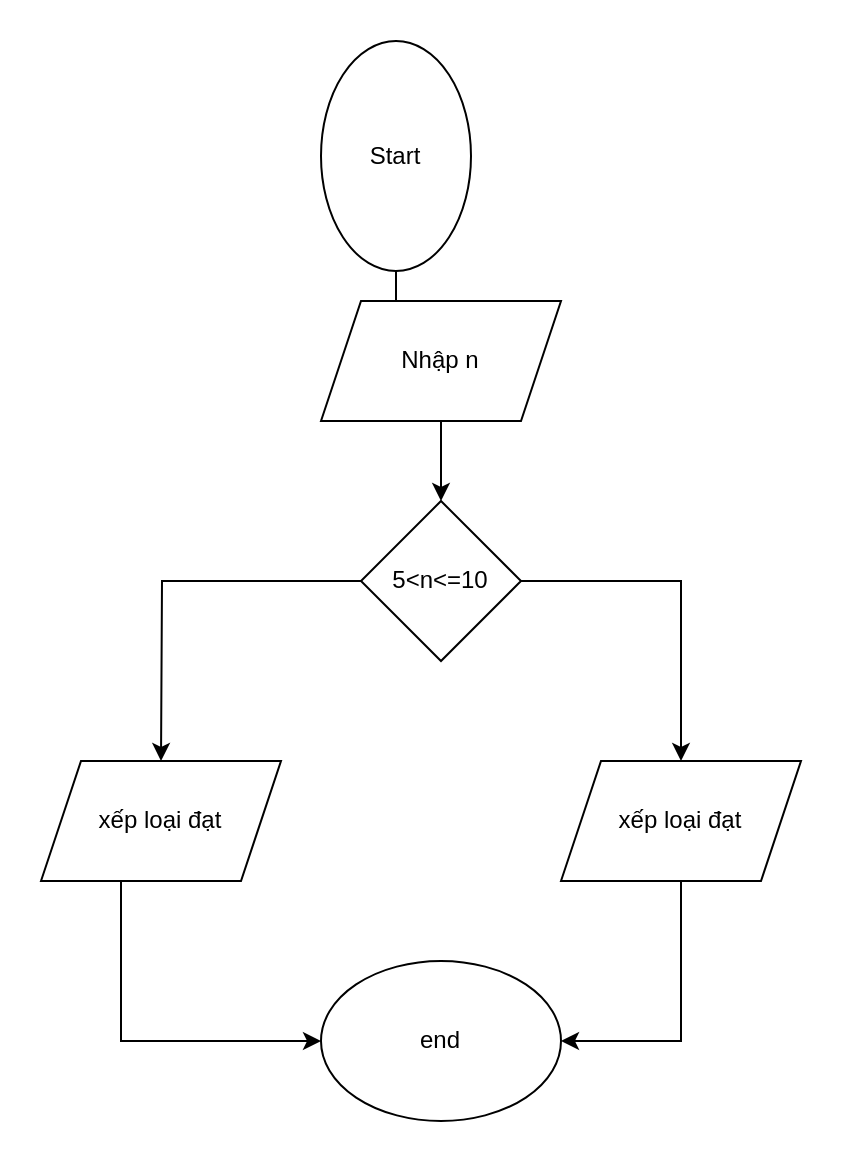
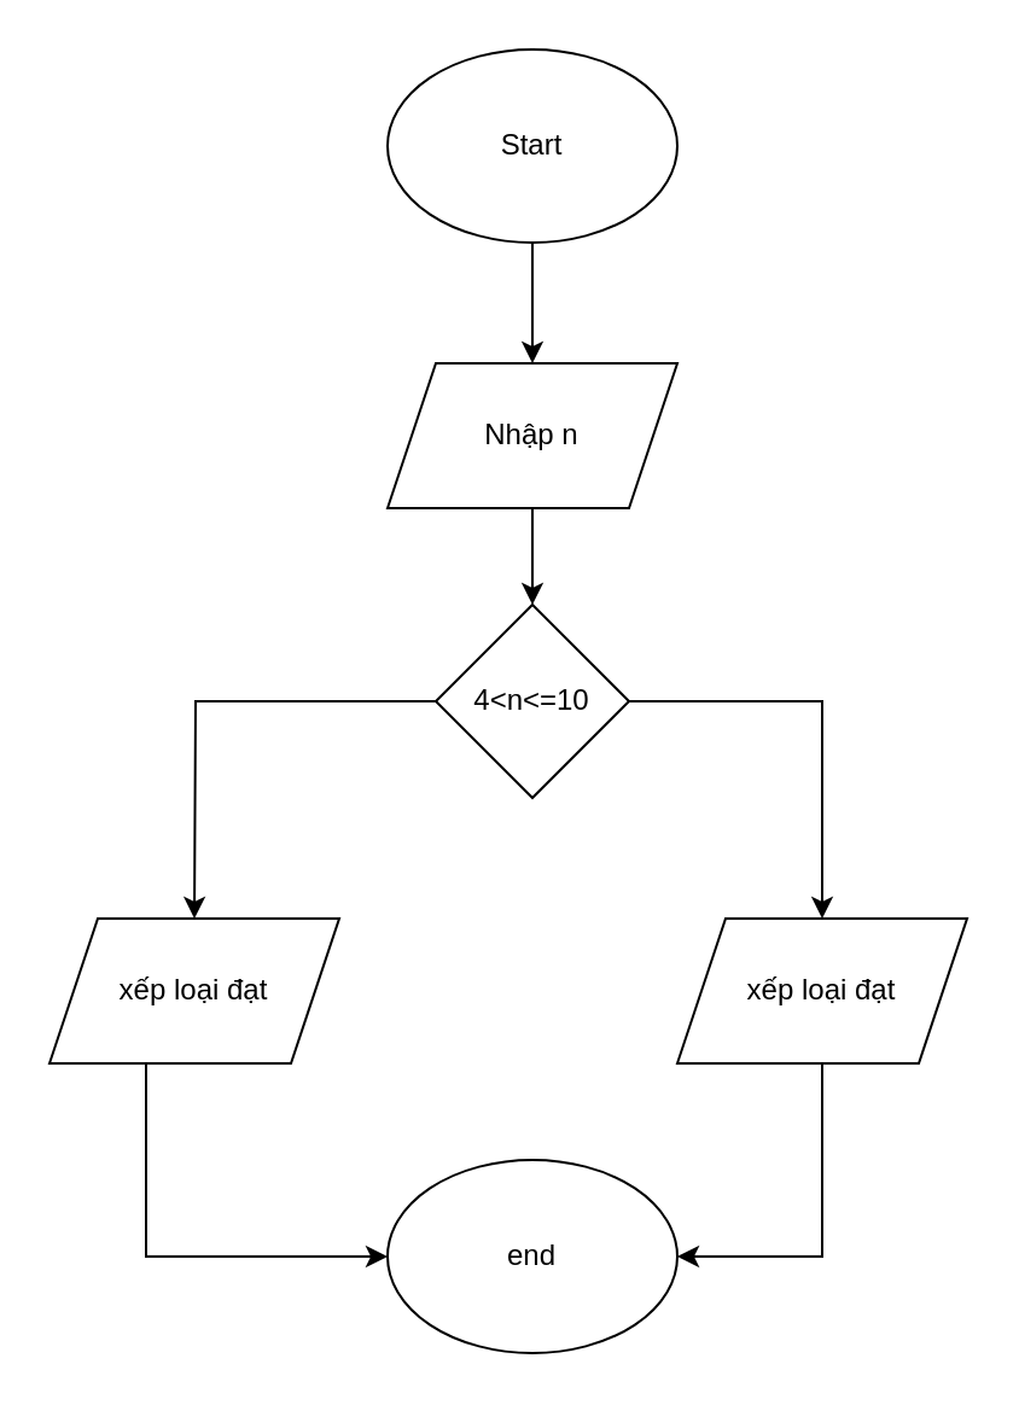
  <mxCell id="0" />
  <mxCell id="1" parent="0" />
  <mxCell id="2" style="edgeStyle=orthogonalEdgeStyle;rounded=0;orthogonalLoop=1;jettySize=auto;html=1;" edge="1" parent="1" source="3"><mxGeometry relative="1" as="geometry"><mxPoint x="220" y="150" as="targetPoint" /></mxGeometry></mxCell>
- <mxCell id="3" value="Start" style="ellipse;whiteSpace=wrap;html=1;" vertex="1" parent="1"><mxGeometry x="160" y="20" width="75" height="115" as="geometry" /></mxCell>
+ <mxCell id="3" value="Start" style="ellipse;whiteSpace=wrap;html=1;" vertex="1" parent="1"><mxGeometry x="160" y="20" width="120" height="80" as="geometry" /></mxCell>
  <mxCell id="4" style="edgeStyle=orthogonalEdgeStyle;rounded=0;orthogonalLoop=1;jettySize=auto;html=1;entryX=0.5;entryY=0;entryDx=0;entryDy=0;" edge="1" parent="1" source="5" target="8"><mxGeometry relative="1" as="geometry" /></mxCell>
  <mxCell id="5" value="Nhập n" style="shape=parallelogram;perimeter=parallelogramPerimeter;whiteSpace=wrap;html=1;fixedSize=1;" vertex="1" parent="1"><mxGeometry x="160" y="150" width="120" height="60" as="geometry" /></mxCell>
  <mxCell id="6" style="edgeStyle=orthogonalEdgeStyle;rounded=0;orthogonalLoop=1;jettySize=auto;html=1;" edge="1" parent="1" source="8"><mxGeometry relative="1" as="geometry"><mxPoint x="80" y="380" as="targetPoint" /></mxGeometry></mxCell>
  <mxCell id="7" style="edgeStyle=orthogonalEdgeStyle;rounded=0;orthogonalLoop=1;jettySize=auto;html=1;" edge="1" parent="1" source="8" target="12"><mxGeometry relative="1" as="geometry" /></mxCell>
- <mxCell id="8" value="5&amp;lt;n&amp;lt;=10" style="rhombus;whiteSpace=wrap;html=1;" vertex="1" parent="1"><mxGeometry x="180" y="250" width="80" height="80" as="geometry" /></mxCell>
+ <mxCell id="8" value="4&amp;lt;n&amp;lt;=10" style="rhombus;whiteSpace=wrap;html=1;" vertex="1" parent="1"><mxGeometry x="180" y="250" width="80" height="80" as="geometry" /></mxCell>
  <mxCell id="9" style="edgeStyle=orthogonalEdgeStyle;rounded=0;orthogonalLoop=1;jettySize=auto;html=1;entryX=0;entryY=0.5;entryDx=0;entryDy=0;" edge="1" parent="1" source="10" target="13"><mxGeometry relative="1" as="geometry"><Array as="points"><mxPoint x="60" y="520" /></Array></mxGeometry></mxCell>
  <mxCell id="10" value="xếp loại đạt" style="shape=parallelogram;perimeter=parallelogramPerimeter;whiteSpace=wrap;html=1;fixedSize=1;" vertex="1" parent="1"><mxGeometry x="20" y="380" width="120" height="60" as="geometry" /></mxCell>
  <mxCell id="11" style="edgeStyle=orthogonalEdgeStyle;rounded=0;orthogonalLoop=1;jettySize=auto;html=1;entryX=1;entryY=0.5;entryDx=0;entryDy=0;" edge="1" parent="1" source="12" target="13"><mxGeometry relative="1" as="geometry" /></mxCell>
  <mxCell id="12" value="xếp loại đạt" style="shape=parallelogram;perimeter=parallelogramPerimeter;whiteSpace=wrap;html=1;fixedSize=1;" vertex="1" parent="1"><mxGeometry x="280" y="380" width="120" height="60" as="geometry" /></mxCell>
  <mxCell id="13" value="end" style="ellipse;whiteSpace=wrap;html=1;" vertex="1" parent="1"><mxGeometry x="160" y="480" width="120" height="80" as="geometry" /></mxCell>
